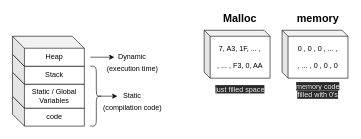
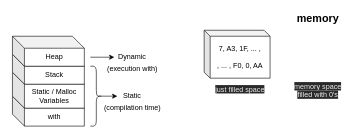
  <mxCell id="0" />
  <mxCell id="1" parent="0" />
- <mxCell id="2" value="code" style="shape=cube;whiteSpace=wrap;html=1;boundedLbl=1;backgroundOutline=1;darkOpacity=0.05;darkOpacity2=0.1;" vertex="1" parent="1"><mxGeometry x="20" y="160" width="120" height="50" as="geometry" /></mxCell>
- <mxCell id="3" value="Static / Global&lt;br&gt;Variables" style="shape=cube;whiteSpace=wrap;html=1;boundedLbl=1;backgroundOutline=1;darkOpacity=0.05;darkOpacity2=0.1;size=20;" vertex="1" parent="1"><mxGeometry x="20" y="120" width="120" height="60" as="geometry" /></mxCell>
+ <mxCell id="2" value="with" style="shape=cube;whiteSpace=wrap;html=1;boundedLbl=1;backgroundOutline=1;darkOpacity=0.05;darkOpacity2=0.1;" vertex="1" parent="1"><mxGeometry x="20" y="160" width="120" height="50" as="geometry" /></mxCell>
+ <mxCell id="3" value="Static / Malloc&lt;br&gt;Variables" style="shape=cube;whiteSpace=wrap;html=1;boundedLbl=1;backgroundOutline=1;darkOpacity=0.05;darkOpacity2=0.1;size=20;" vertex="1" parent="1"><mxGeometry x="20" y="120" width="120" height="60" as="geometry" /></mxCell>
  <mxCell id="4" value="Stack" style="shape=cube;whiteSpace=wrap;html=1;boundedLbl=1;backgroundOutline=1;darkOpacity=0.05;darkOpacity2=0.1;" vertex="1" parent="1"><mxGeometry x="20" y="90" width="120" height="50" as="geometry" /></mxCell>
  <mxCell id="5" style="edgeStyle=orthogonalEdgeStyle;rounded=0;orthogonalLoop=1;jettySize=auto;html=1;entryX=0;entryY=0.5;entryDx=0;entryDy=0;" edge="1" parent="1" target="10"><mxGeometry relative="1" as="geometry"><mxPoint x="150" y="95" as="sourcePoint" /><Array as="points"><mxPoint x="170" y="95" /><mxPoint x="170" y="95" /></Array></mxGeometry></mxCell>
  <mxCell id="6" value="Heap" style="shape=cube;whiteSpace=wrap;html=1;boundedLbl=1;backgroundOutline=1;darkOpacity=0.05;darkOpacity2=0.1;" vertex="1" parent="1"><mxGeometry x="20" y="60" width="120" height="50" as="geometry" /></mxCell>
  <mxCell id="7" style="edgeStyle=orthogonalEdgeStyle;rounded=0;orthogonalLoop=1;jettySize=auto;html=1;exitX=0.1;exitY=0.5;exitDx=0;exitDy=0;exitPerimeter=0;entryX=0;entryY=0.5;entryDx=0;entryDy=0;" edge="1" parent="1" source="8" target="9"><mxGeometry relative="1" as="geometry" /></mxCell>
  <mxCell id="8" value="" style="shape=curlyBracket;whiteSpace=wrap;html=1;rounded=1;size=0.5;rotation=-180;" vertex="1" parent="1"><mxGeometry x="150" y="110" width="20" height="100" as="geometry" /></mxCell>
  <mxCell id="9" value="Static" style="text;html=1;strokeColor=none;fillColor=none;align=center;verticalAlign=middle;whiteSpace=wrap;rounded=0;" vertex="1" parent="1"><mxGeometry x="195" y="150" width="50" height="20" as="geometry" /></mxCell>
  <mxCell id="10" value="Dynamic" style="text;html=1;strokeColor=none;fillColor=none;align=center;verticalAlign=middle;whiteSpace=wrap;rounded=0;" vertex="1" parent="1"><mxGeometry x="190" y="90" width="60" height="10" as="geometry" /></mxCell>
- <mxCell id="11" value="(execution time)" style="text;html=1;strokeColor=none;fillColor=none;align=center;verticalAlign=middle;whiteSpace=wrap;rounded=0;" vertex="1" parent="1"><mxGeometry x="173.75" y="105" width="92.5" height="20" as="geometry" /></mxCell>
- <mxCell id="12" value="(compilation code)" style="text;html=1;strokeColor=none;fillColor=none;align=center;verticalAlign=middle;whiteSpace=wrap;rounded=0;" vertex="1" parent="1"><mxGeometry x="167.5" y="170" width="105" height="20" as="geometry" /></mxCell>
- <mxCell id="13" value="0 , 0 , 0 , ... ,&lt;br&gt;&lt;br&gt;, ... , 0 , 0 , 0" style="shape=cube;whiteSpace=wrap;html=1;boundedLbl=1;backgroundOutline=1;darkOpacity=0.05;darkOpacity2=0.1;size=10;" vertex="1" parent="1"><mxGeometry x="470" y="50" width="110" height="80" as="geometry" /></mxCell>
- <mxCell id="14" value="7, A3, 1F, ... ,&lt;br&gt;&lt;br&gt;, ... , F3, 0, AA" style="shape=cube;whiteSpace=wrap;html=1;boundedLbl=1;backgroundOutline=1;darkOpacity=0.05;darkOpacity2=0.1;size=10;" vertex="1" parent="1"><mxGeometry x="340" y="50" width="110" height="80" as="geometry" /></mxCell>
+ <mxCell id="11" value="(execution with)" style="text;html=1;strokeColor=none;fillColor=none;align=center;verticalAlign=middle;whiteSpace=wrap;rounded=0;" vertex="1" parent="1"><mxGeometry x="173.75" y="105" width="92.5" height="20" as="geometry" /></mxCell>
+ <mxCell id="12" value="(compilation time)" style="text;html=1;strokeColor=none;fillColor=none;align=center;verticalAlign=middle;whiteSpace=wrap;rounded=0;" vertex="1" parent="1"><mxGeometry x="167.5" y="170" width="105" height="20" as="geometry" /></mxCell>
+ <mxCell id="14" value="7, A3, 1F, ... ,&lt;br&gt;&lt;br&gt;, ... , F0, 0, AA" style="shape=cube;whiteSpace=wrap;html=1;boundedLbl=1;backgroundOutline=1;darkOpacity=0.05;darkOpacity2=0.1;size=10;" vertex="1" parent="1"><mxGeometry x="340" y="50" width="110" height="80" as="geometry" /></mxCell>
  <mxCell id="15" value="&lt;h2&gt;memory&lt;/h2&gt;" style="text;html=1;strokeColor=none;fillColor=none;align=center;verticalAlign=middle;whiteSpace=wrap;rounded=0;" vertex="1" parent="1"><mxGeometry x="480" y="20" width="100" height="20" as="geometry" /></mxCell>
- <mxCell id="16" value="&lt;h2&gt;Malloc&lt;/h2&gt;" style="text;html=1;strokeColor=none;fillColor=none;align=center;verticalAlign=middle;whiteSpace=wrap;rounded=0;" vertex="1" parent="1"><mxGeometry x="350" y="20" width="100" height="20" as="geometry" /></mxCell>
  <mxCell id="17" value="&lt;span style=&quot;color: rgb(240 , 240 , 240) ; font-family: &amp;#34;helvetica&amp;#34; ; font-size: 12px ; font-style: normal ; font-weight: 400 ; letter-spacing: normal ; text-indent: 0px ; text-transform: none ; word-spacing: 0px ; background-color: rgb(42 , 42 , 42) ; display: inline ; float: none&quot;&gt;just filled space&lt;/span&gt;" style="text;whiteSpace=wrap;html=1;align=center;" vertex="1" parent="1"><mxGeometry x="347" y="135" width="106" height="30" as="geometry" /></mxCell>
- <mxCell id="18" value="&lt;span style=&quot;color: rgb(240 , 240 , 240) ; font-family: &amp;#34;helvetica&amp;#34; ; font-size: 12px ; font-style: normal ; font-weight: 400 ; letter-spacing: normal ; text-indent: 0px ; text-transform: none ; word-spacing: 0px ; background-color: rgb(42 , 42 , 42) ; display: inline ; float: none&quot;&gt;memory code&lt;br&gt;filled with 0's&lt;/span&gt;" style="text;whiteSpace=wrap;html=1;align=center;" vertex="1" parent="1"><mxGeometry x="480" y="130" width="100" height="40" as="geometry" /></mxCell>
+ <mxCell id="18" value="&lt;span style=&quot;color: rgb(240 , 240 , 240) ; font-family: &amp;#34;helvetica&amp;#34; ; font-size: 12px ; font-style: normal ; font-weight: 400 ; letter-spacing: normal ; text-indent: 0px ; text-transform: none ; word-spacing: 0px ; background-color: rgb(42 , 42 , 42) ; display: inline ; float: none&quot;&gt;memory space&lt;br&gt;filled with 0's&lt;/span&gt;" style="text;whiteSpace=wrap;html=1;align=center;" vertex="1" parent="1"><mxGeometry x="480" y="130" width="100" height="40" as="geometry" /></mxCell>
